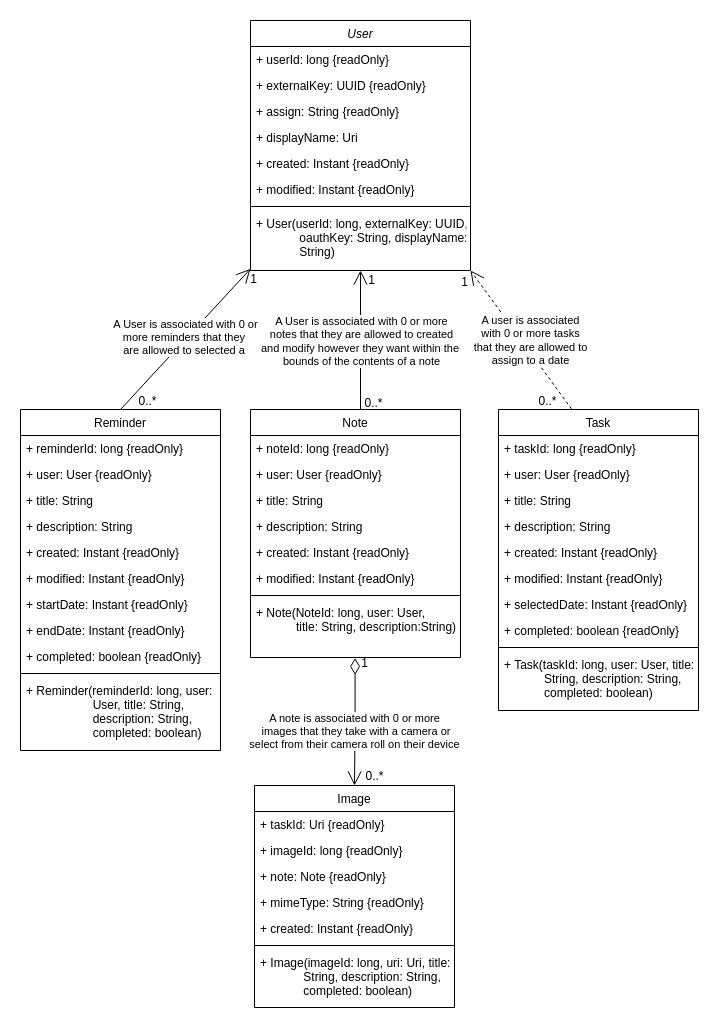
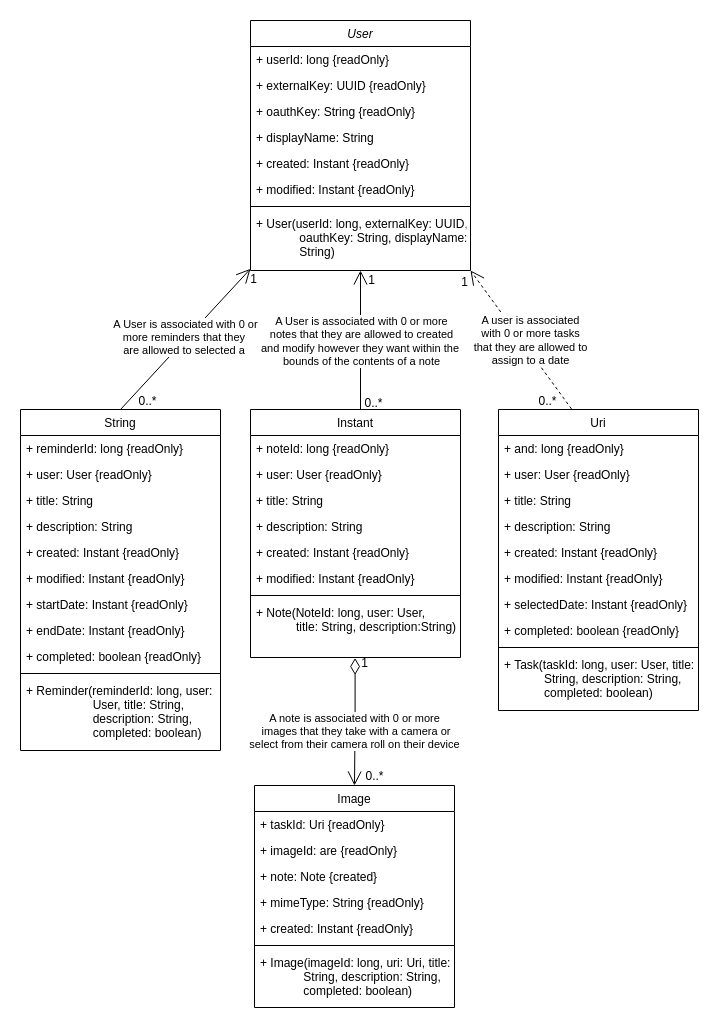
  <mxCell id="0" />
  <mxCell id="1" parent="0" />
  <mxCell id="2" value="User" style="swimlane;fontStyle=2;align=center;verticalAlign=top;childLayout=stackLayout;horizontal=1;startSize=26;horizontalStack=0;resizeParent=1;resizeLast=0;collapsible=1;marginBottom=0;rounded=0;shadow=0;strokeWidth=1;" parent="1" vertex="1"><mxGeometry x="250" y="20" width="220" height="250" as="geometry"><mxRectangle x="230" y="140" width="160" height="26" as="alternateBounds" /></mxGeometry></mxCell>
  <mxCell id="3" value="+ userId: long {readOnly}" style="text;align=left;verticalAlign=top;spacingLeft=4;spacingRight=4;overflow=hidden;rotatable=0;points=[[0,0.5],[1,0.5]];portConstraint=eastwest;" parent="2" vertex="1"><mxGeometry y="26" width="220" height="26" as="geometry" /></mxCell>
  <mxCell id="4" value="+ externalKey: UUID {readOnly}" style="text;align=left;verticalAlign=top;spacingLeft=4;spacingRight=4;overflow=hidden;rotatable=0;points=[[0,0.5],[1,0.5]];portConstraint=eastwest;rounded=0;shadow=0;html=0;" parent="2" vertex="1"><mxGeometry y="52" width="220" height="26" as="geometry" /></mxCell>
- <mxCell id="5" value="+ assign: String {readOnly}" style="text;align=left;verticalAlign=top;spacingLeft=4;spacingRight=4;overflow=hidden;rotatable=0;points=[[0,0.5],[1,0.5]];portConstraint=eastwest;rounded=0;shadow=0;html=0;" parent="2" vertex="1"><mxGeometry y="78" width="220" height="26" as="geometry" /></mxCell>
- <mxCell id="6" value="+ displayName: Uri" style="text;align=left;verticalAlign=top;spacingLeft=4;spacingRight=4;overflow=hidden;rotatable=0;points=[[0,0.5],[1,0.5]];portConstraint=eastwest;rounded=0;shadow=0;html=0;" vertex="1" parent="2"><mxGeometry y="104" width="220" height="26" as="geometry" /></mxCell>
+ <mxCell id="5" value="+ oauthKey: String {readOnly}" style="text;align=left;verticalAlign=top;spacingLeft=4;spacingRight=4;overflow=hidden;rotatable=0;points=[[0,0.5],[1,0.5]];portConstraint=eastwest;rounded=0;shadow=0;html=0;" parent="2" vertex="1"><mxGeometry y="78" width="220" height="26" as="geometry" /></mxCell>
+ <mxCell id="6" value="+ displayName: String" style="text;align=left;verticalAlign=top;spacingLeft=4;spacingRight=4;overflow=hidden;rotatable=0;points=[[0,0.5],[1,0.5]];portConstraint=eastwest;rounded=0;shadow=0;html=0;" vertex="1" parent="2"><mxGeometry y="104" width="220" height="26" as="geometry" /></mxCell>
  <mxCell id="7" value="+ created: Instant {readOnly}" style="text;align=left;verticalAlign=top;spacingLeft=4;spacingRight=4;overflow=hidden;rotatable=0;points=[[0,0.5],[1,0.5]];portConstraint=eastwest;rounded=0;shadow=0;html=0;" vertex="1" parent="2"><mxGeometry y="130" width="220" height="26" as="geometry" /></mxCell>
  <mxCell id="8" value="+ modified: Instant {readOnly}" style="text;align=left;verticalAlign=top;spacingLeft=4;spacingRight=4;overflow=hidden;rotatable=0;points=[[0,0.5],[1,0.5]];portConstraint=eastwest;rounded=0;shadow=0;html=0;" vertex="1" parent="2"><mxGeometry y="156" width="220" height="26" as="geometry" /></mxCell>
  <mxCell id="9" value="" style="line;html=1;strokeWidth=1;align=left;verticalAlign=middle;spacingTop=-1;spacingLeft=3;spacingRight=3;rotatable=0;labelPosition=right;points=[];portConstraint=eastwest;" parent="2" vertex="1"><mxGeometry y="182" width="220" height="8" as="geometry" /></mxCell>
  <mxCell id="10" value="+ User(userId: long, externalKey: UUID,&#10;             oauthKey: String, displayName: &#10;             String)" style="text;align=left;verticalAlign=top;spacingLeft=4;spacingRight=4;overflow=hidden;rotatable=0;points=[[0,0.5],[1,0.5]];portConstraint=eastwest;" parent="2" vertex="1"><mxGeometry y="190" width="220" height="60" as="geometry" /></mxCell>
- <mxCell id="11" value="Reminder" style="swimlane;fontStyle=0;align=center;verticalAlign=top;childLayout=stackLayout;horizontal=1;startSize=26;horizontalStack=0;resizeParent=1;resizeLast=0;collapsible=1;marginBottom=0;rounded=0;shadow=0;strokeWidth=1;" parent="1" vertex="1"><mxGeometry x="20" y="409" width="200" height="341" as="geometry"><mxRectangle x="130" y="380" width="160" height="26" as="alternateBounds" /></mxGeometry></mxCell>
+ <mxCell id="11" value="String" style="swimlane;fontStyle=0;align=center;verticalAlign=top;childLayout=stackLayout;horizontal=1;startSize=26;horizontalStack=0;resizeParent=1;resizeLast=0;collapsible=1;marginBottom=0;rounded=0;shadow=0;strokeWidth=1;" parent="1" vertex="1"><mxGeometry x="20" y="409" width="200" height="341" as="geometry"><mxRectangle x="130" y="380" width="160" height="26" as="alternateBounds" /></mxGeometry></mxCell>
  <mxCell id="12" value="+ reminderId: long {readOnly}" style="text;align=left;verticalAlign=top;spacingLeft=4;spacingRight=4;overflow=hidden;rotatable=0;points=[[0,0.5],[1,0.5]];portConstraint=eastwest;" parent="11" vertex="1"><mxGeometry y="26" width="200" height="26" as="geometry" /></mxCell>
  <mxCell id="13" value="+ user: User {readOnly}" style="text;align=left;verticalAlign=top;spacingLeft=4;spacingRight=4;overflow=hidden;rotatable=0;points=[[0,0.5],[1,0.5]];portConstraint=eastwest;rounded=0;shadow=0;html=0;" parent="11" vertex="1"><mxGeometry y="52" width="200" height="26" as="geometry" /></mxCell>
  <mxCell id="14" value="+ title: String" style="text;align=left;verticalAlign=top;spacingLeft=4;spacingRight=4;overflow=hidden;rotatable=0;points=[[0,0.5],[1,0.5]];portConstraint=eastwest;rounded=0;shadow=0;html=0;" vertex="1" parent="11"><mxGeometry y="78" width="200" height="26" as="geometry" /></mxCell>
  <mxCell id="15" value="+ description: String" style="text;align=left;verticalAlign=top;spacingLeft=4;spacingRight=4;overflow=hidden;rotatable=0;points=[[0,0.5],[1,0.5]];portConstraint=eastwest;rounded=0;shadow=0;html=0;" vertex="1" parent="11"><mxGeometry y="104" width="200" height="26" as="geometry" /></mxCell>
  <mxCell id="16" value="+ created: Instant {readOnly}" style="text;align=left;verticalAlign=top;spacingLeft=4;spacingRight=4;overflow=hidden;rotatable=0;points=[[0,0.5],[1,0.5]];portConstraint=eastwest;rounded=0;shadow=0;html=0;" vertex="1" parent="11"><mxGeometry y="130" width="200" height="26" as="geometry" /></mxCell>
  <mxCell id="17" value="+ modified: Instant {readOnly}" style="text;align=left;verticalAlign=top;spacingLeft=4;spacingRight=4;overflow=hidden;rotatable=0;points=[[0,0.5],[1,0.5]];portConstraint=eastwest;rounded=0;shadow=0;html=0;" vertex="1" parent="11"><mxGeometry y="156" width="200" height="26" as="geometry" /></mxCell>
  <mxCell id="18" value="+ startDate: Instant {readOnly}" style="text;align=left;verticalAlign=top;spacingLeft=4;spacingRight=4;overflow=hidden;rotatable=0;points=[[0,0.5],[1,0.5]];portConstraint=eastwest;rounded=0;shadow=0;html=0;" vertex="1" parent="11"><mxGeometry y="182" width="200" height="26" as="geometry" /></mxCell>
  <mxCell id="19" value="+ endDate: Instant {readOnly}" style="text;align=left;verticalAlign=top;spacingLeft=4;spacingRight=4;overflow=hidden;rotatable=0;points=[[0,0.5],[1,0.5]];portConstraint=eastwest;rounded=0;shadow=0;html=0;" vertex="1" parent="11"><mxGeometry y="208" width="200" height="26" as="geometry" /></mxCell>
  <mxCell id="20" value="+ completed: boolean {readOnly}" style="text;align=left;verticalAlign=top;spacingLeft=4;spacingRight=4;overflow=hidden;rotatable=0;points=[[0,0.5],[1,0.5]];portConstraint=eastwest;" vertex="1" parent="11"><mxGeometry y="234" width="200" height="26" as="geometry" /></mxCell>
  <mxCell id="21" value="" style="line;html=1;strokeWidth=1;align=left;verticalAlign=middle;spacingTop=-1;spacingLeft=3;spacingRight=3;rotatable=0;labelPosition=right;points=[];portConstraint=eastwest;" parent="11" vertex="1"><mxGeometry y="260" width="200" height="8" as="geometry" /></mxCell>
  <mxCell id="22" value="+ Reminder(reminderId: long, user:&#10;                    User, title: String, &#10;                    description: String, &#10;                    completed: boolean)" style="text;align=left;verticalAlign=top;spacingLeft=4;spacingRight=4;overflow=hidden;rotatable=0;points=[[0,0.5],[1,0.5]];portConstraint=eastwest;" parent="11" vertex="1"><mxGeometry y="268" width="200" height="58" as="geometry" /></mxCell>
  <mxCell id="23" value="0..*" style="text;html=1;align=center;verticalAlign=middle;resizable=0;points=[];autosize=1;strokeColor=none;fillColor=none;" vertex="1" parent="1"><mxGeometry x="354" y="761" width="40" height="30" as="geometry" /></mxCell>
  <mxCell id="24" value="0..*" style="text;html=1;align=center;verticalAlign=middle;resizable=0;points=[];autosize=1;strokeColor=none;fillColor=none;" vertex="1" parent="1"><mxGeometry x="127" y="386" width="40" height="30" as="geometry" /></mxCell>
  <mxCell id="25" value="1" style="text;html=1;align=center;verticalAlign=middle;resizable=0;points=[];autosize=1;strokeColor=none;fillColor=none;" vertex="1" parent="1"><mxGeometry x="238" y="264" width="30" height="30" as="geometry" /></mxCell>
  <mxCell id="26" value="" style="endArrow=open;endFill=1;endSize=12;html=1;rounded=0;entryX=0;entryY=0.972;entryDx=0;entryDy=0;exitX=0.5;exitY=0;exitDx=0;exitDy=0;entryPerimeter=0;" edge="1" parent="1" source="11" target="10"><mxGeometry width="160" relative="1" as="geometry"><mxPoint x="150" y="387" as="sourcePoint" /><mxPoint x="310" y="387" as="targetPoint" /></mxGeometry></mxCell>
  <mxCell id="27" value="A User is associated with 0 or&lt;br&gt;more reminders that they&amp;nbsp;&lt;br&gt;are allowed to selected a&amp;nbsp;" style="edgeLabel;html=1;align=center;verticalAlign=middle;resizable=0;points=[];" vertex="1" connectable="0" parent="26"><mxGeometry x="0.018" y="2" relative="1" as="geometry"><mxPoint as="offset" /></mxGeometry></mxCell>
- <mxCell id="28" value="Task" style="swimlane;fontStyle=0;align=center;verticalAlign=top;childLayout=stackLayout;horizontal=1;startSize=26;horizontalStack=0;resizeParent=1;resizeLast=0;collapsible=1;marginBottom=0;rounded=0;shadow=0;strokeWidth=1;" vertex="1" parent="1"><mxGeometry x="498" y="409" width="200" height="301" as="geometry"><mxRectangle x="130" y="380" width="160" height="26" as="alternateBounds" /></mxGeometry></mxCell>
- <mxCell id="29" value="+ taskId: long {readOnly}" style="text;align=left;verticalAlign=top;spacingLeft=4;spacingRight=4;overflow=hidden;rotatable=0;points=[[0,0.5],[1,0.5]];portConstraint=eastwest;" vertex="1" parent="28"><mxGeometry y="26" width="200" height="26" as="geometry" /></mxCell>
+ <mxCell id="28" value="Uri" style="swimlane;fontStyle=0;align=center;verticalAlign=top;childLayout=stackLayout;horizontal=1;startSize=26;horizontalStack=0;resizeParent=1;resizeLast=0;collapsible=1;marginBottom=0;rounded=0;shadow=0;strokeWidth=1;" vertex="1" parent="1"><mxGeometry x="498" y="409" width="200" height="301" as="geometry"><mxRectangle x="130" y="380" width="160" height="26" as="alternateBounds" /></mxGeometry></mxCell>
+ <mxCell id="29" value="+ and: long {readOnly}" style="text;align=left;verticalAlign=top;spacingLeft=4;spacingRight=4;overflow=hidden;rotatable=0;points=[[0,0.5],[1,0.5]];portConstraint=eastwest;" vertex="1" parent="28"><mxGeometry y="26" width="200" height="26" as="geometry" /></mxCell>
  <mxCell id="30" value="+ user: User {readOnly}" style="text;align=left;verticalAlign=top;spacingLeft=4;spacingRight=4;overflow=hidden;rotatable=0;points=[[0,0.5],[1,0.5]];portConstraint=eastwest;rounded=0;shadow=0;html=0;" vertex="1" parent="28"><mxGeometry y="52" width="200" height="26" as="geometry" /></mxCell>
  <mxCell id="31" value="+ title: String" style="text;align=left;verticalAlign=top;spacingLeft=4;spacingRight=4;overflow=hidden;rotatable=0;points=[[0,0.5],[1,0.5]];portConstraint=eastwest;rounded=0;shadow=0;html=0;" vertex="1" parent="28"><mxGeometry y="78" width="200" height="26" as="geometry" /></mxCell>
  <mxCell id="32" value="+ description: String" style="text;align=left;verticalAlign=top;spacingLeft=4;spacingRight=4;overflow=hidden;rotatable=0;points=[[0,0.5],[1,0.5]];portConstraint=eastwest;rounded=0;shadow=0;html=0;" vertex="1" parent="28"><mxGeometry y="104" width="200" height="26" as="geometry" /></mxCell>
  <mxCell id="33" value="+ created: Instant {readOnly}" style="text;align=left;verticalAlign=top;spacingLeft=4;spacingRight=4;overflow=hidden;rotatable=0;points=[[0,0.5],[1,0.5]];portConstraint=eastwest;rounded=0;shadow=0;html=0;" vertex="1" parent="28"><mxGeometry y="130" width="200" height="26" as="geometry" /></mxCell>
  <mxCell id="34" value="+ modified: Instant {readOnly}" style="text;align=left;verticalAlign=top;spacingLeft=4;spacingRight=4;overflow=hidden;rotatable=0;points=[[0,0.5],[1,0.5]];portConstraint=eastwest;rounded=0;shadow=0;html=0;" vertex="1" parent="28"><mxGeometry y="156" width="200" height="26" as="geometry" /></mxCell>
  <mxCell id="35" value="+ selectedDate: Instant {readOnly}" style="text;align=left;verticalAlign=top;spacingLeft=4;spacingRight=4;overflow=hidden;rotatable=0;points=[[0,0.5],[1,0.5]];portConstraint=eastwest;rounded=0;shadow=0;html=0;" vertex="1" parent="28"><mxGeometry y="182" width="200" height="26" as="geometry" /></mxCell>
  <mxCell id="36" value="+ completed: boolean {readOnly}" style="text;align=left;verticalAlign=top;spacingLeft=4;spacingRight=4;overflow=hidden;rotatable=0;points=[[0,0.5],[1,0.5]];portConstraint=eastwest;" vertex="1" parent="28"><mxGeometry y="208" width="200" height="26" as="geometry" /></mxCell>
  <mxCell id="37" value="" style="line;html=1;strokeWidth=1;align=left;verticalAlign=middle;spacingTop=-1;spacingLeft=3;spacingRight=3;rotatable=0;labelPosition=right;points=[];portConstraint=eastwest;" vertex="1" parent="28"><mxGeometry y="234" width="200" height="8" as="geometry" /></mxCell>
  <mxCell id="38" value="+ Task(taskId: long, user: User, title: &#10;            String, description: String, &#10;            completed: boolean)" style="text;align=left;verticalAlign=top;spacingLeft=4;spacingRight=4;overflow=hidden;rotatable=0;points=[[0,0.5],[1,0.5]];portConstraint=eastwest;" vertex="1" parent="28"><mxGeometry y="242" width="200" height="58" as="geometry" /></mxCell>
  <mxCell id="39" value="0..*" style="text;html=1;align=center;verticalAlign=middle;resizable=0;points=[];autosize=1;strokeColor=none;fillColor=none;" vertex="1" parent="1"><mxGeometry x="527" y="386" width="40" height="30" as="geometry" /></mxCell>
  <mxCell id="40" value="1" style="text;html=1;align=center;verticalAlign=middle;resizable=0;points=[];autosize=1;strokeColor=none;fillColor=none;" vertex="1" parent="1"><mxGeometry x="449" y="267" width="30" height="30" as="geometry" /></mxCell>
  <mxCell id="41" value="" style="endArrow=open;endFill=1;endSize=12;html=1;rounded=0;exitX=0.365;exitY=-0.002;exitDx=0;exitDy=0;exitPerimeter=0;entryX=1;entryY=1;entryDx=0;entryDy=0;dashed=1;" edge="1" parent="1" source="28" target="2"><mxGeometry width="160" relative="1" as="geometry"><mxPoint x="545.68" y="409" as="sourcePoint" /><mxPoint x="500" y="300" as="targetPoint" /></mxGeometry></mxCell>
  <mxCell id="42" value="A user is associated&lt;br&gt;with 0 or more tasks&lt;div&gt;that they are allowed to&lt;br&gt;assign to a date&lt;/div&gt;" style="edgeLabel;html=1;align=center;verticalAlign=middle;resizable=0;points=[];" vertex="1" connectable="0" parent="41"><mxGeometry x="0.096" y="-4" relative="1" as="geometry"><mxPoint x="11" y="9" as="offset" /></mxGeometry></mxCell>
- <mxCell id="43" value="Note" style="swimlane;fontStyle=0;align=center;verticalAlign=top;childLayout=stackLayout;horizontal=1;startSize=26;horizontalStack=0;resizeParent=1;resizeLast=0;collapsible=1;marginBottom=0;rounded=0;shadow=0;strokeWidth=1;" vertex="1" parent="1"><mxGeometry x="250" y="409" width="210" height="248" as="geometry"><mxRectangle x="130" y="380" width="160" height="26" as="alternateBounds" /></mxGeometry></mxCell>
+ <mxCell id="43" value="Instant" style="swimlane;fontStyle=0;align=center;verticalAlign=top;childLayout=stackLayout;horizontal=1;startSize=26;horizontalStack=0;resizeParent=1;resizeLast=0;collapsible=1;marginBottom=0;rounded=0;shadow=0;strokeWidth=1;" vertex="1" parent="1"><mxGeometry x="250" y="409" width="210" height="248" as="geometry"><mxRectangle x="130" y="380" width="160" height="26" as="alternateBounds" /></mxGeometry></mxCell>
  <mxCell id="44" value="+ noteId: long {readOnly}" style="text;align=left;verticalAlign=top;spacingLeft=4;spacingRight=4;overflow=hidden;rotatable=0;points=[[0,0.5],[1,0.5]];portConstraint=eastwest;" vertex="1" parent="43"><mxGeometry y="26" width="210" height="26" as="geometry" /></mxCell>
  <mxCell id="45" value="+ user: User {readOnly}" style="text;align=left;verticalAlign=top;spacingLeft=4;spacingRight=4;overflow=hidden;rotatable=0;points=[[0,0.5],[1,0.5]];portConstraint=eastwest;rounded=0;shadow=0;html=0;" vertex="1" parent="43"><mxGeometry y="52" width="210" height="26" as="geometry" /></mxCell>
  <mxCell id="46" value="+ title: String" style="text;align=left;verticalAlign=top;spacingLeft=4;spacingRight=4;overflow=hidden;rotatable=0;points=[[0,0.5],[1,0.5]];portConstraint=eastwest;rounded=0;shadow=0;html=0;" vertex="1" parent="43"><mxGeometry y="78" width="210" height="26" as="geometry" /></mxCell>
  <mxCell id="47" value="+ description: String" style="text;align=left;verticalAlign=top;spacingLeft=4;spacingRight=4;overflow=hidden;rotatable=0;points=[[0,0.5],[1,0.5]];portConstraint=eastwest;rounded=0;shadow=0;html=0;" vertex="1" parent="43"><mxGeometry y="104" width="210" height="26" as="geometry" /></mxCell>
  <mxCell id="48" value="+ created: Instant {readOnly}" style="text;align=left;verticalAlign=top;spacingLeft=4;spacingRight=4;overflow=hidden;rotatable=0;points=[[0,0.5],[1,0.5]];portConstraint=eastwest;rounded=0;shadow=0;html=0;" vertex="1" parent="43"><mxGeometry y="130" width="210" height="26" as="geometry" /></mxCell>
  <mxCell id="49" value="+ modified: Instant {readOnly}" style="text;align=left;verticalAlign=top;spacingLeft=4;spacingRight=4;overflow=hidden;rotatable=0;points=[[0,0.5],[1,0.5]];portConstraint=eastwest;rounded=0;shadow=0;html=0;" vertex="1" parent="43"><mxGeometry y="156" width="210" height="26" as="geometry" /></mxCell>
  <mxCell id="50" value="" style="line;html=1;strokeWidth=1;align=left;verticalAlign=middle;spacingTop=-1;spacingLeft=3;spacingRight=3;rotatable=0;labelPosition=right;points=[];portConstraint=eastwest;" vertex="1" parent="43"><mxGeometry y="182" width="210" height="8" as="geometry" /></mxCell>
  <mxCell id="51" value="+ Note(NoteId: long, user: User, &#10;            title: String, description:String)" style="text;align=left;verticalAlign=top;spacingLeft=4;spacingRight=4;overflow=hidden;rotatable=0;points=[[0,0.5],[1,0.5]];portConstraint=eastwest;" vertex="1" parent="43"><mxGeometry y="190" width="210" height="58" as="geometry" /></mxCell>
  <mxCell id="52" value="1" style="text;html=1;align=center;verticalAlign=middle;resizable=0;points=[];autosize=1;strokeColor=none;fillColor=none;" vertex="1" parent="1"><mxGeometry x="349" y="648" width="30" height="30" as="geometry" /></mxCell>
  <mxCell id="53" value="" style="endArrow=open;html=1;endSize=12;startArrow=diamondThin;startSize=14;startFill=0;edgeStyle=orthogonalEdgeStyle;align=left;verticalAlign=bottom;rounded=0;entryX=0.5;entryY=0;entryDx=0;entryDy=0;exitX=0.498;exitY=1.009;exitDx=0;exitDy=0;exitPerimeter=0;" edge="1" parent="1" source="51" target="55"><mxGeometry x="-1" y="3" relative="1" as="geometry"><mxPoint x="359" y="738" as="sourcePoint" /><mxPoint x="355" y="790" as="targetPoint" /></mxGeometry></mxCell>
  <mxCell id="54" value="A note is associated with 0 or more&lt;div&gt;&amp;nbsp;images that they take with a camera or&lt;br&gt;select from their camera roll on their device&lt;/div&gt;" style="edgeLabel;html=1;align=center;verticalAlign=middle;resizable=0;points=[];" vertex="1" connectable="0" parent="53"><mxGeometry x="-0.055" y="-1" relative="1" as="geometry"><mxPoint y="12" as="offset" /></mxGeometry></mxCell>
  <mxCell id="55" value="Image" style="swimlane;fontStyle=0;align=center;verticalAlign=top;childLayout=stackLayout;horizontal=1;startSize=26;horizontalStack=0;resizeParent=1;resizeLast=0;collapsible=1;marginBottom=0;rounded=0;shadow=0;strokeWidth=1;" vertex="1" parent="1"><mxGeometry x="254" y="785" width="200" height="222" as="geometry"><mxRectangle x="130" y="380" width="160" height="26" as="alternateBounds" /></mxGeometry></mxCell>
  <mxCell id="56" value="+ taskId: Uri {readOnly}" style="text;align=left;verticalAlign=top;spacingLeft=4;spacingRight=4;overflow=hidden;rotatable=0;points=[[0,0.5],[1,0.5]];portConstraint=eastwest;" vertex="1" parent="55"><mxGeometry y="26" width="200" height="26" as="geometry" /></mxCell>
- <mxCell id="57" value="+ imageId: long {readOnly}" style="text;align=left;verticalAlign=top;spacingLeft=4;spacingRight=4;overflow=hidden;rotatable=0;points=[[0,0.5],[1,0.5]];portConstraint=eastwest;" vertex="1" parent="55"><mxGeometry y="52" width="200" height="26" as="geometry" /></mxCell>
- <mxCell id="58" value="+ note: Note {readOnly}" style="text;align=left;verticalAlign=top;spacingLeft=4;spacingRight=4;overflow=hidden;rotatable=0;points=[[0,0.5],[1,0.5]];portConstraint=eastwest;rounded=0;shadow=0;html=0;" vertex="1" parent="55"><mxGeometry y="78" width="200" height="26" as="geometry" /></mxCell>
+ <mxCell id="57" value="+ imageId: are {readOnly}" style="text;align=left;verticalAlign=top;spacingLeft=4;spacingRight=4;overflow=hidden;rotatable=0;points=[[0,0.5],[1,0.5]];portConstraint=eastwest;" vertex="1" parent="55"><mxGeometry y="52" width="200" height="26" as="geometry" /></mxCell>
+ <mxCell id="58" value="+ note: Note {created}" style="text;align=left;verticalAlign=top;spacingLeft=4;spacingRight=4;overflow=hidden;rotatable=0;points=[[0,0.5],[1,0.5]];portConstraint=eastwest;rounded=0;shadow=0;html=0;" vertex="1" parent="55"><mxGeometry y="78" width="200" height="26" as="geometry" /></mxCell>
  <mxCell id="59" value="+ mimeType: String {readOnly}" style="text;align=left;verticalAlign=top;spacingLeft=4;spacingRight=4;overflow=hidden;rotatable=0;points=[[0,0.5],[1,0.5]];portConstraint=eastwest;rounded=0;shadow=0;html=0;" vertex="1" parent="55"><mxGeometry y="104" width="200" height="26" as="geometry" /></mxCell>
  <mxCell id="60" value="+ created: Instant {readOnly}" style="text;align=left;verticalAlign=top;spacingLeft=4;spacingRight=4;overflow=hidden;rotatable=0;points=[[0,0.5],[1,0.5]];portConstraint=eastwest;rounded=0;shadow=0;html=0;" vertex="1" parent="55"><mxGeometry y="130" width="200" height="26" as="geometry" /></mxCell>
  <mxCell id="61" value="" style="line;html=1;strokeWidth=1;align=left;verticalAlign=middle;spacingTop=-1;spacingLeft=3;spacingRight=3;rotatable=0;labelPosition=right;points=[];portConstraint=eastwest;" vertex="1" parent="55"><mxGeometry y="156" width="200" height="8" as="geometry" /></mxCell>
  <mxCell id="62" value="+ Image(imageId: long, uri: Uri, title: &#10;              String, description: String, &#10;              completed: boolean)" style="text;align=left;verticalAlign=top;spacingLeft=4;spacingRight=4;overflow=hidden;rotatable=0;points=[[0,0.5],[1,0.5]];portConstraint=eastwest;" vertex="1" parent="55"><mxGeometry y="164" width="200" height="58" as="geometry" /></mxCell>
  <mxCell id="63" value="0..*" style="text;html=1;align=center;verticalAlign=middle;resizable=0;points=[];autosize=1;strokeColor=none;fillColor=none;" vertex="1" parent="1"><mxGeometry x="353" y="388" width="40" height="30" as="geometry" /></mxCell>
  <mxCell id="64" value="1" style="text;html=1;align=center;verticalAlign=middle;resizable=0;points=[];autosize=1;strokeColor=none;fillColor=none;" vertex="1" parent="1"><mxGeometry x="356" y="265" width="30" height="30" as="geometry" /></mxCell>
  <mxCell id="65" value="" style="endArrow=open;endFill=1;endSize=12;html=1;rounded=0;exitX=0.5;exitY=0;exitDx=0;exitDy=0;entryX=0.5;entryY=1;entryDx=0;entryDy=0;" edge="1" parent="1" target="2"><mxGeometry width="160" relative="1" as="geometry"><mxPoint x="360" y="409" as="sourcePoint" /><mxPoint x="350" y="320" as="targetPoint" /></mxGeometry></mxCell>
  <mxCell id="66" value="A User is associated with 0 or more&lt;div&gt;notes that they are allowed to created&lt;br&gt;and modify however they want within the&amp;nbsp;&lt;/div&gt;&lt;div&gt;bounds of the contents of a note&lt;/div&gt;" style="edgeLabel;html=1;align=center;verticalAlign=middle;resizable=0;points=[];" vertex="1" connectable="0" parent="65"><mxGeometry x="-0.01" relative="1" as="geometry"><mxPoint as="offset" /></mxGeometry></mxCell>
